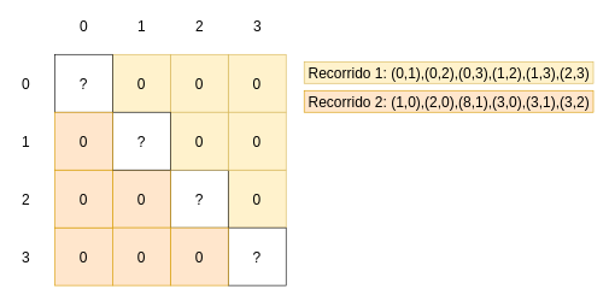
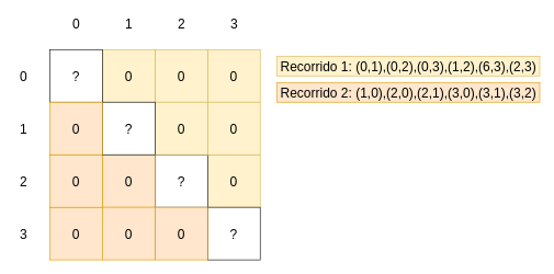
  <mxCell id="0" />
  <mxCell id="1" parent="0" />
  <mxCell id="2" value="0" style="whiteSpace=wrap;html=1;aspect=fixed;fontSize=20;fillColor=#fff2cc;strokeColor=#d6b656;" vertex="1" parent="1"><mxGeometry x="315" y="75" width="80" height="80" as="geometry" /></mxCell>
  <mxCell id="3" value="0" style="whiteSpace=wrap;html=1;aspect=fixed;fontSize=20;fillColor=#fff2cc;strokeColor=#d6b656;" vertex="1" parent="1"><mxGeometry x="235" y="75" width="80" height="80" as="geometry" /></mxCell>
  <mxCell id="4" value="0" style="whiteSpace=wrap;html=1;aspect=fixed;fontSize=20;fillColor=#fff2cc;strokeColor=#d6b656;" vertex="1" parent="1"><mxGeometry x="155" y="75" width="80" height="80" as="geometry" /></mxCell>
  <mxCell id="5" value="?" style="whiteSpace=wrap;html=1;aspect=fixed;fontSize=20;" vertex="1" parent="1"><mxGeometry x="75" y="75" width="80" height="80" as="geometry" /></mxCell>
  <mxCell id="6" value="0" style="whiteSpace=wrap;html=1;aspect=fixed;fontSize=20;fillColor=#ffe6cc;strokeColor=#d79b00;" vertex="1" parent="1"><mxGeometry x="75" y="315" width="80" height="80" as="geometry" /></mxCell>
  <mxCell id="7" value="0" style="whiteSpace=wrap;html=1;aspect=fixed;fontSize=20;fillColor=#fff2cc;strokeColor=#d6b656;" vertex="1" parent="1"><mxGeometry x="315" y="235" width="80" height="80" as="geometry" /></mxCell>
  <mxCell id="8" value="?" style="whiteSpace=wrap;html=1;aspect=fixed;fontSize=20;" vertex="1" parent="1"><mxGeometry x="235" y="235" width="80" height="80" as="geometry" /></mxCell>
  <mxCell id="9" value="0" style="whiteSpace=wrap;html=1;aspect=fixed;fontSize=20;fillColor=#ffe6cc;strokeColor=#d79b00;" vertex="1" parent="1"><mxGeometry x="155" y="235" width="80" height="80" as="geometry" /></mxCell>
  <mxCell id="10" value="0" style="whiteSpace=wrap;html=1;aspect=fixed;fontSize=20;fillColor=#ffe6cc;strokeColor=#d79b00;" vertex="1" parent="1"><mxGeometry x="75" y="235" width="80" height="80" as="geometry" /></mxCell>
  <mxCell id="11" value="0" style="whiteSpace=wrap;html=1;aspect=fixed;fontSize=20;fillColor=#fff2cc;strokeColor=#d6b656;" vertex="1" parent="1"><mxGeometry x="315" y="155" width="80" height="80" as="geometry" /></mxCell>
  <mxCell id="12" value="0" style="whiteSpace=wrap;html=1;aspect=fixed;fontSize=20;fillColor=#fff2cc;strokeColor=#d6b656;" vertex="1" parent="1"><mxGeometry x="235" y="155" width="80" height="80" as="geometry" /></mxCell>
  <mxCell id="13" value="?" style="whiteSpace=wrap;html=1;aspect=fixed;fontSize=20;" vertex="1" parent="1"><mxGeometry x="155" y="155" width="80" height="80" as="geometry" /></mxCell>
  <mxCell id="14" value="0" style="whiteSpace=wrap;html=1;aspect=fixed;fontSize=20;fillColor=#ffe6cc;strokeColor=#d79b00;" vertex="1" parent="1"><mxGeometry x="75" y="155" width="80" height="80" as="geometry" /></mxCell>
  <mxCell id="15" value="?" style="whiteSpace=wrap;html=1;aspect=fixed;fontSize=20;" vertex="1" parent="1"><mxGeometry x="315" y="315" width="80" height="80" as="geometry" /></mxCell>
  <mxCell id="16" value="0" style="whiteSpace=wrap;html=1;aspect=fixed;fontSize=20;fillColor=#ffe6cc;strokeColor=#d79b00;" vertex="1" parent="1"><mxGeometry x="235" y="315" width="80" height="80" as="geometry" /></mxCell>
  <mxCell id="17" value="0" style="whiteSpace=wrap;html=1;aspect=fixed;fontSize=20;fillColor=#ffe6cc;strokeColor=#d79b00;" vertex="1" parent="1"><mxGeometry x="155" y="315" width="80" height="80" as="geometry" /></mxCell>
  <mxCell id="18" value="0" style="text;html=1;align=center;verticalAlign=middle;resizable=0;points=[];autosize=1;fontSize=20;" vertex="1" parent="1"><mxGeometry x="100" y="20" width="30" height="30" as="geometry" /></mxCell>
  <mxCell id="19" value="1" style="text;html=1;align=center;verticalAlign=middle;resizable=0;points=[];autosize=1;fontSize=20;" vertex="1" parent="1"><mxGeometry x="180" y="20" width="30" height="30" as="geometry" /></mxCell>
  <mxCell id="20" value="2" style="text;html=1;align=center;verticalAlign=middle;resizable=0;points=[];autosize=1;fontSize=20;" vertex="1" parent="1"><mxGeometry x="260" y="20" width="30" height="30" as="geometry" /></mxCell>
  <mxCell id="21" value="3" style="text;html=1;align=center;verticalAlign=middle;resizable=0;points=[];autosize=1;fontSize=20;" vertex="1" parent="1"><mxGeometry x="340" y="20" width="30" height="30" as="geometry" /></mxCell>
  <mxCell id="22" value="0" style="text;html=1;align=center;verticalAlign=middle;resizable=0;points=[];autosize=1;fontSize=20;" vertex="1" parent="1"><mxGeometry x="20" y="100" width="30" height="30" as="geometry" /></mxCell>
  <mxCell id="23" value="1" style="text;html=1;align=center;verticalAlign=middle;resizable=0;points=[];autosize=1;fontSize=20;" vertex="1" parent="1"><mxGeometry x="20" y="180" width="30" height="30" as="geometry" /></mxCell>
  <mxCell id="24" value="2" style="text;html=1;align=center;verticalAlign=middle;resizable=0;points=[];autosize=1;fontSize=20;" vertex="1" parent="1"><mxGeometry x="20" y="260" width="30" height="30" as="geometry" /></mxCell>
  <mxCell id="25" value="3" style="text;html=1;align=center;verticalAlign=middle;resizable=0;points=[];autosize=1;fontSize=20;" vertex="1" parent="1"><mxGeometry x="20" y="340" width="30" height="30" as="geometry" /></mxCell>
- <mxCell id="26" value="Recorrido 1: (0,1),(0,2),(0,3),(1,2),(1,3),(2,3)" style="text;html=1;align=center;verticalAlign=middle;resizable=0;points=[];autosize=1;fontSize=20;fillColor=#fff2cc;strokeColor=#d6b656;" vertex="1" parent="1"><mxGeometry x="420" y="85" width="400" height="30" as="geometry" /></mxCell>
- <mxCell id="27" value="Recorrido 2: (1,0),(2,0),(8,1),(3,0),(3,1),(3,2)" style="text;html=1;align=center;verticalAlign=middle;resizable=0;points=[];autosize=1;fontSize=20;fillColor=#ffe6cc;strokeColor=#d79b00;" vertex="1" parent="1"><mxGeometry x="420" y="125" width="400" height="30" as="geometry" /></mxCell>
+ <mxCell id="26" value="Recorrido 1: (0,1),(0,2),(0,3),(1,2),(6,3),(2,3)" style="text;html=1;align=center;verticalAlign=middle;resizable=0;points=[];autosize=1;fontSize=20;fillColor=#fff2cc;strokeColor=#d6b656;" vertex="1" parent="1"><mxGeometry x="420" y="85" width="400" height="30" as="geometry" /></mxCell>
+ <mxCell id="27" value="Recorrido 2: (1,0),(2,0),(2,1),(3,0),(3,1),(3,2)" style="text;html=1;align=center;verticalAlign=middle;resizable=0;points=[];autosize=1;fontSize=20;fillColor=#ffe6cc;strokeColor=#d79b00;" vertex="1" parent="1"><mxGeometry x="420" y="125" width="400" height="30" as="geometry" /></mxCell>
